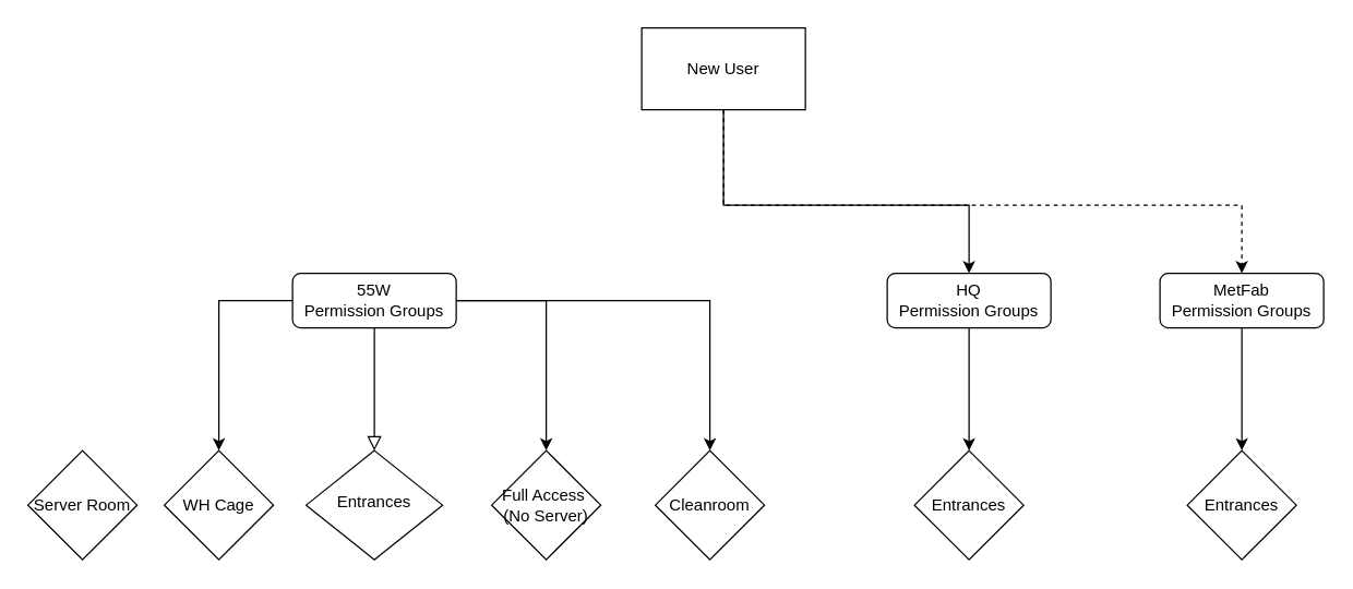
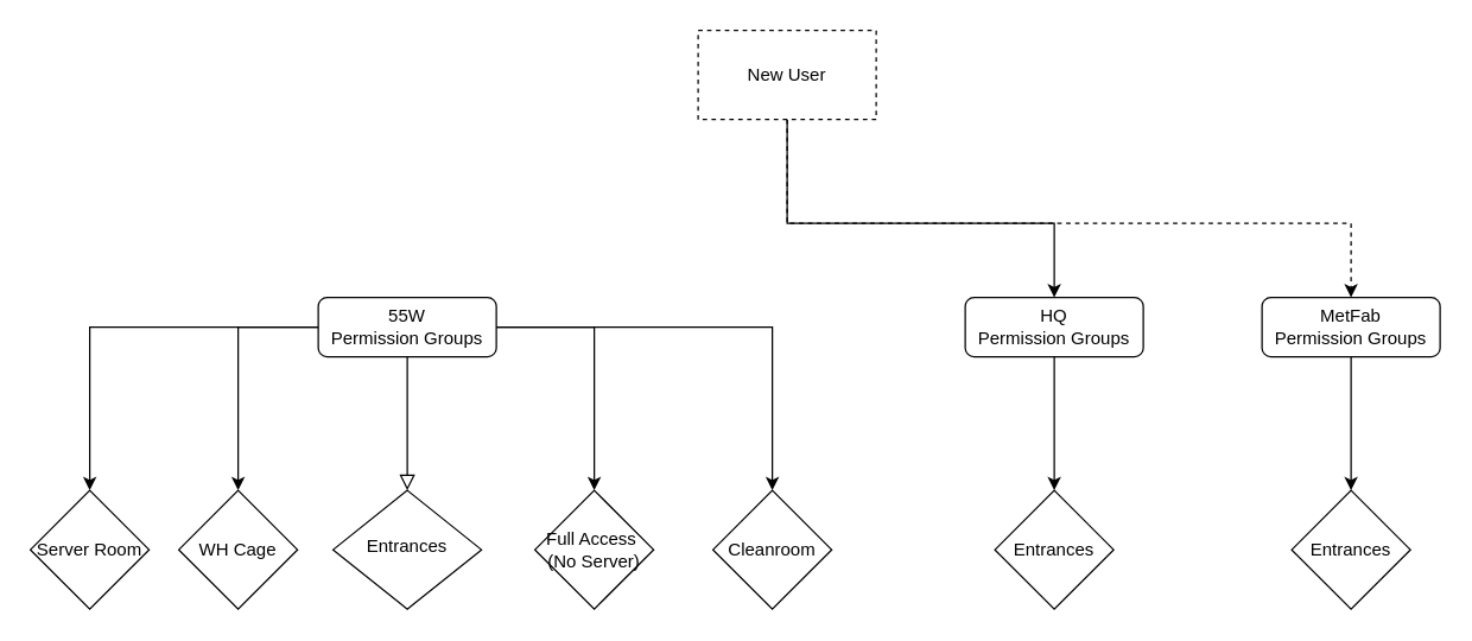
  <mxCell id="0" />
  <mxCell id="1" parent="0" />
  <mxCell id="2" value="" style="rounded=0;html=1;jettySize=auto;orthogonalLoop=1;fontSize=11;endArrow=block;endFill=0;endSize=8;strokeWidth=1;shadow=0;labelBackgroundColor=none;edgeStyle=orthogonalEdgeStyle;" parent="1" source="7" target="8" edge="1"><mxGeometry relative="1" as="geometry" /></mxCell>
+ <mxCell id="3" style="edgeStyle=orthogonalEdgeStyle;rounded=0;orthogonalLoop=1;jettySize=auto;html=1;" edge="1" parent="1" source="7" target="9"><mxGeometry relative="1" as="geometry" /></mxCell>
  <mxCell id="4" style="edgeStyle=orthogonalEdgeStyle;rounded=0;orthogonalLoop=1;jettySize=auto;html=1;" edge="1" parent="1" source="7" target="10"><mxGeometry relative="1" as="geometry" /></mxCell>
  <mxCell id="5" style="edgeStyle=orthogonalEdgeStyle;rounded=0;orthogonalLoop=1;jettySize=auto;html=1;" edge="1" parent="1" source="7" target="11"><mxGeometry relative="1" as="geometry" /></mxCell>
  <mxCell id="6" style="edgeStyle=orthogonalEdgeStyle;rounded=0;orthogonalLoop=1;jettySize=auto;html=1;" edge="1" parent="1" source="7" target="12"><mxGeometry relative="1" as="geometry" /></mxCell>
  <mxCell id="7" value="55W &lt;br&gt;Permission Groups" style="rounded=1;whiteSpace=wrap;html=1;fontSize=12;glass=0;strokeWidth=1;shadow=0;" parent="1" vertex="1"><mxGeometry x="214" y="200" width="120" height="40" as="geometry" /></mxCell>
  <mxCell id="8" value="Entrances" style="rhombus;whiteSpace=wrap;html=1;shadow=0;fontFamily=Helvetica;fontSize=12;align=center;strokeWidth=1;spacing=6;spacingTop=-4;" parent="1" vertex="1"><mxGeometry x="224" y="330" width="100" height="80" as="geometry" /></mxCell>
  <mxCell id="9" value="Server Room" style="rhombus;whiteSpace=wrap;html=1;" vertex="1" parent="1"><mxGeometry x="20" y="330" width="80" height="80" as="geometry" /></mxCell>
  <mxCell id="10" value="Full Access&amp;nbsp;&lt;br&gt;(No Server)" style="rhombus;whiteSpace=wrap;html=1;" vertex="1" parent="1"><mxGeometry x="360" y="330" width="80" height="80" as="geometry" /></mxCell>
  <mxCell id="11" value="WH Cage" style="rhombus;whiteSpace=wrap;html=1;" vertex="1" parent="1"><mxGeometry x="120" y="330" width="80" height="80" as="geometry" /></mxCell>
  <mxCell id="12" value="Cleanroom&lt;br&gt;" style="rhombus;whiteSpace=wrap;html=1;" vertex="1" parent="1"><mxGeometry x="480" y="330" width="80" height="80" as="geometry" /></mxCell>
  <mxCell id="13" style="edgeStyle=orthogonalEdgeStyle;rounded=0;orthogonalLoop=1;jettySize=auto;html=1;" edge="1" parent="1" source="14" target="15"><mxGeometry relative="1" as="geometry" /></mxCell>
  <mxCell id="14" value="HQ&lt;br&gt;Permission Groups" style="rounded=1;whiteSpace=wrap;html=1;fontSize=12;glass=0;strokeWidth=1;shadow=0;" vertex="1" parent="1"><mxGeometry x="650" y="200" width="120" height="40" as="geometry" /></mxCell>
  <mxCell id="15" value="Entrances" style="rhombus;whiteSpace=wrap;html=1;" vertex="1" parent="1"><mxGeometry x="670" y="330" width="80" height="80" as="geometry" /></mxCell>
  <mxCell id="16" style="edgeStyle=orthogonalEdgeStyle;rounded=0;orthogonalLoop=1;jettySize=auto;html=1;" edge="1" parent="1" source="17" target="18"><mxGeometry relative="1" as="geometry" /></mxCell>
  <mxCell id="17" value="MetFab&lt;br&gt;Permission Groups" style="rounded=1;whiteSpace=wrap;html=1;fontSize=12;glass=0;strokeWidth=1;shadow=0;" vertex="1" parent="1"><mxGeometry x="850" y="200" width="120" height="40" as="geometry" /></mxCell>
  <mxCell id="18" value="Entrances" style="rhombus;whiteSpace=wrap;html=1;" vertex="1" parent="1"><mxGeometry x="870" y="330" width="80" height="80" as="geometry" /></mxCell>
  <mxCell id="19" style="edgeStyle=orthogonalEdgeStyle;rounded=0;orthogonalLoop=1;jettySize=auto;html=1;" edge="1" parent="1" source="21" target="14"><mxGeometry relative="1" as="geometry"><Array as="points"><mxPoint x="530" y="150" /><mxPoint x="710" y="150" /></Array></mxGeometry></mxCell>
  <mxCell id="20" style="edgeStyle=orthogonalEdgeStyle;rounded=0;orthogonalLoop=1;jettySize=auto;html=1;dashed=1;" edge="1" parent="1" source="21" target="17"><mxGeometry relative="1" as="geometry"><Array as="points"><mxPoint x="530" y="150" /><mxPoint x="910" y="150" /></Array></mxGeometry></mxCell>
- <mxCell id="21" value="New User" style="rounded=0;whiteSpace=wrap;html=1;" vertex="1" parent="1"><mxGeometry x="470" y="20" width="120" height="60" as="geometry" /></mxCell>
+ <mxCell id="21" value="New User" style="rounded=0;whiteSpace=wrap;html=1;dashed=1;" vertex="1" parent="1"><mxGeometry x="470" y="20" width="120" height="60" as="geometry" /></mxCell>
